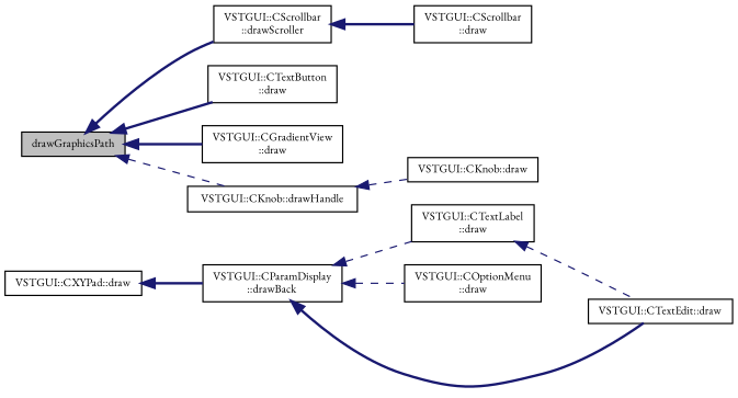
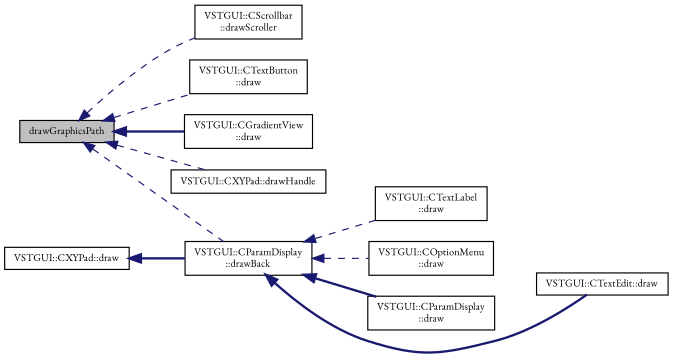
  digraph {
    fontname="EB Garamond"
    rankdir=LR
    node [color=black fontname="EB Garamond" fontsize=9 shape=record]
    edge [color=midnightblue dir=back fontname="EB Garamond" fontsize=9 labelfontname=Arial labelfontsize=9 style=bold]
    n1 [fillcolor=grey75 fontcolor=black height=0.2 label=drawGraphicsPath style=filled width=0.4]
    n2 [height=0.2 label="VSTGUI::CTextButton\l::draw" width=0.4]
    n3 [height=0.2 label="VSTGUI::CGradientView\l::draw" width=0.4]
-   n4 [height=0.2 label="VSTGUI::CKnob::drawHandle" width=0.4]
+   n4 [height=0.2 label="VSTGUI::CXYPad::drawHandle" width=0.4]
    n5 [height=0.2 label="VSTGUI::CParamDisplay\l::drawBack" width=0.4]
    n6 [height=0.2 label="VSTGUI::CScrollbar\l::drawScroller" width=0.4]
-   n7 [height=0.2 label="VSTGUI::CKnob::draw" width=0.4]
    n8 [height=0.2 label="VSTGUI::COptionMenu\l::draw" width=0.4]
+   n9 [height=0.2 label="VSTGUI::CParamDisplay\l::draw" width=0.4]
    n10 [height=0.2 label="VSTGUI::CTextEdit::draw" width=0.4]
    n11 [height=0.2 label="VSTGUI::CTextLabel\l::draw" width=0.4]
-   n12 [height=0.2 label="VSTGUI::CScrollbar\l::draw" width=0.4]
    n13 [height=0.2 label="VSTGUI::CXYPad::draw" width=0.4]
-   n1 -> n2
+   n1 -> n2 [style=dashed]
    n1 -> n3
    n1 -> n4 [style=dashed]
-   n1 -> n6
-   n4 -> n7 [style=dashed]
+   n1 -> n5 [style=dashed]
+   n1 -> n6 [style=dashed]
    n5 -> n8 [style=dashed]
+   n5 -> n9
    n5 -> n10
    n5 -> n11 [style=dashed]
-   n6 -> n12
-   n11 -> n10 [style=dashed]
    n13 -> n5
  }
